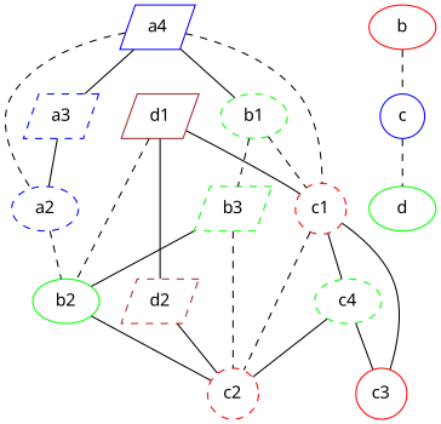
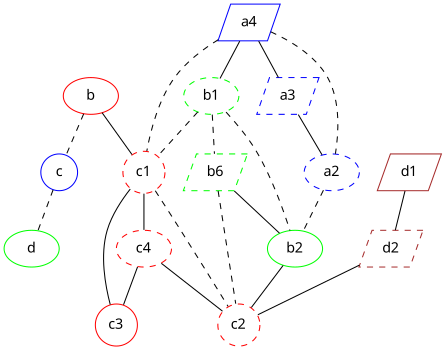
  graph {
    fontname="Noto Sans"
    node [color=red fontname="Noto Sans" shape=ellipse style=dashed]
    edge [fontname="Noto Sans" style=solid]
    n1 [color=blue label=a4 shape=parallelogram style=""]
    a2 [color=blue]
    a3 [color=blue shape=parallelogram]
    b1 [color=green]
    c1 [shape=circle]
    b2 [color=green style=""]
-   b3 [color=green shape=parallelogram]
+   b3 [color=green shape=parallelogram label=b6]
    c2 [shape=circle]
    c3 [shape=circle style=""]
-   c4 [color=green]
+   c4
    d1 [color=brown shape=parallelogram style=""]
    d2 [color=brown shape=parallelogram]
    b [style=""]
    c [color=blue shape=circle style=""]
    d [color=green style=""]
    n1 -- a2 [style=dashed]
    n1 -- a3
    n1 -- b1
    n1 -- c1 [style=dashed]
    a2 -- b2 [style=dashed]
    a3 -- a2
    b1 -- c1 [style=dashed]
-   d1 -- b2 [style=dashed]
+   b1 -- b2 [style=dashed]
    b1 -- b3 [style=dashed]
    c1 -- c2 [style=dashed]
    c1 -- c3
    c1 -- c4
    b2 -- c2
    b3 -- b2
    b3 -- c2 [style=dashed]
    c4 -- c2
    c4 -- c3
-   d1 -- c1
+   b -- c1
    d1 -- d2
    d2 -- c2
    b -- c [style=dashed]
    c -- d [style=dashed]
  }
